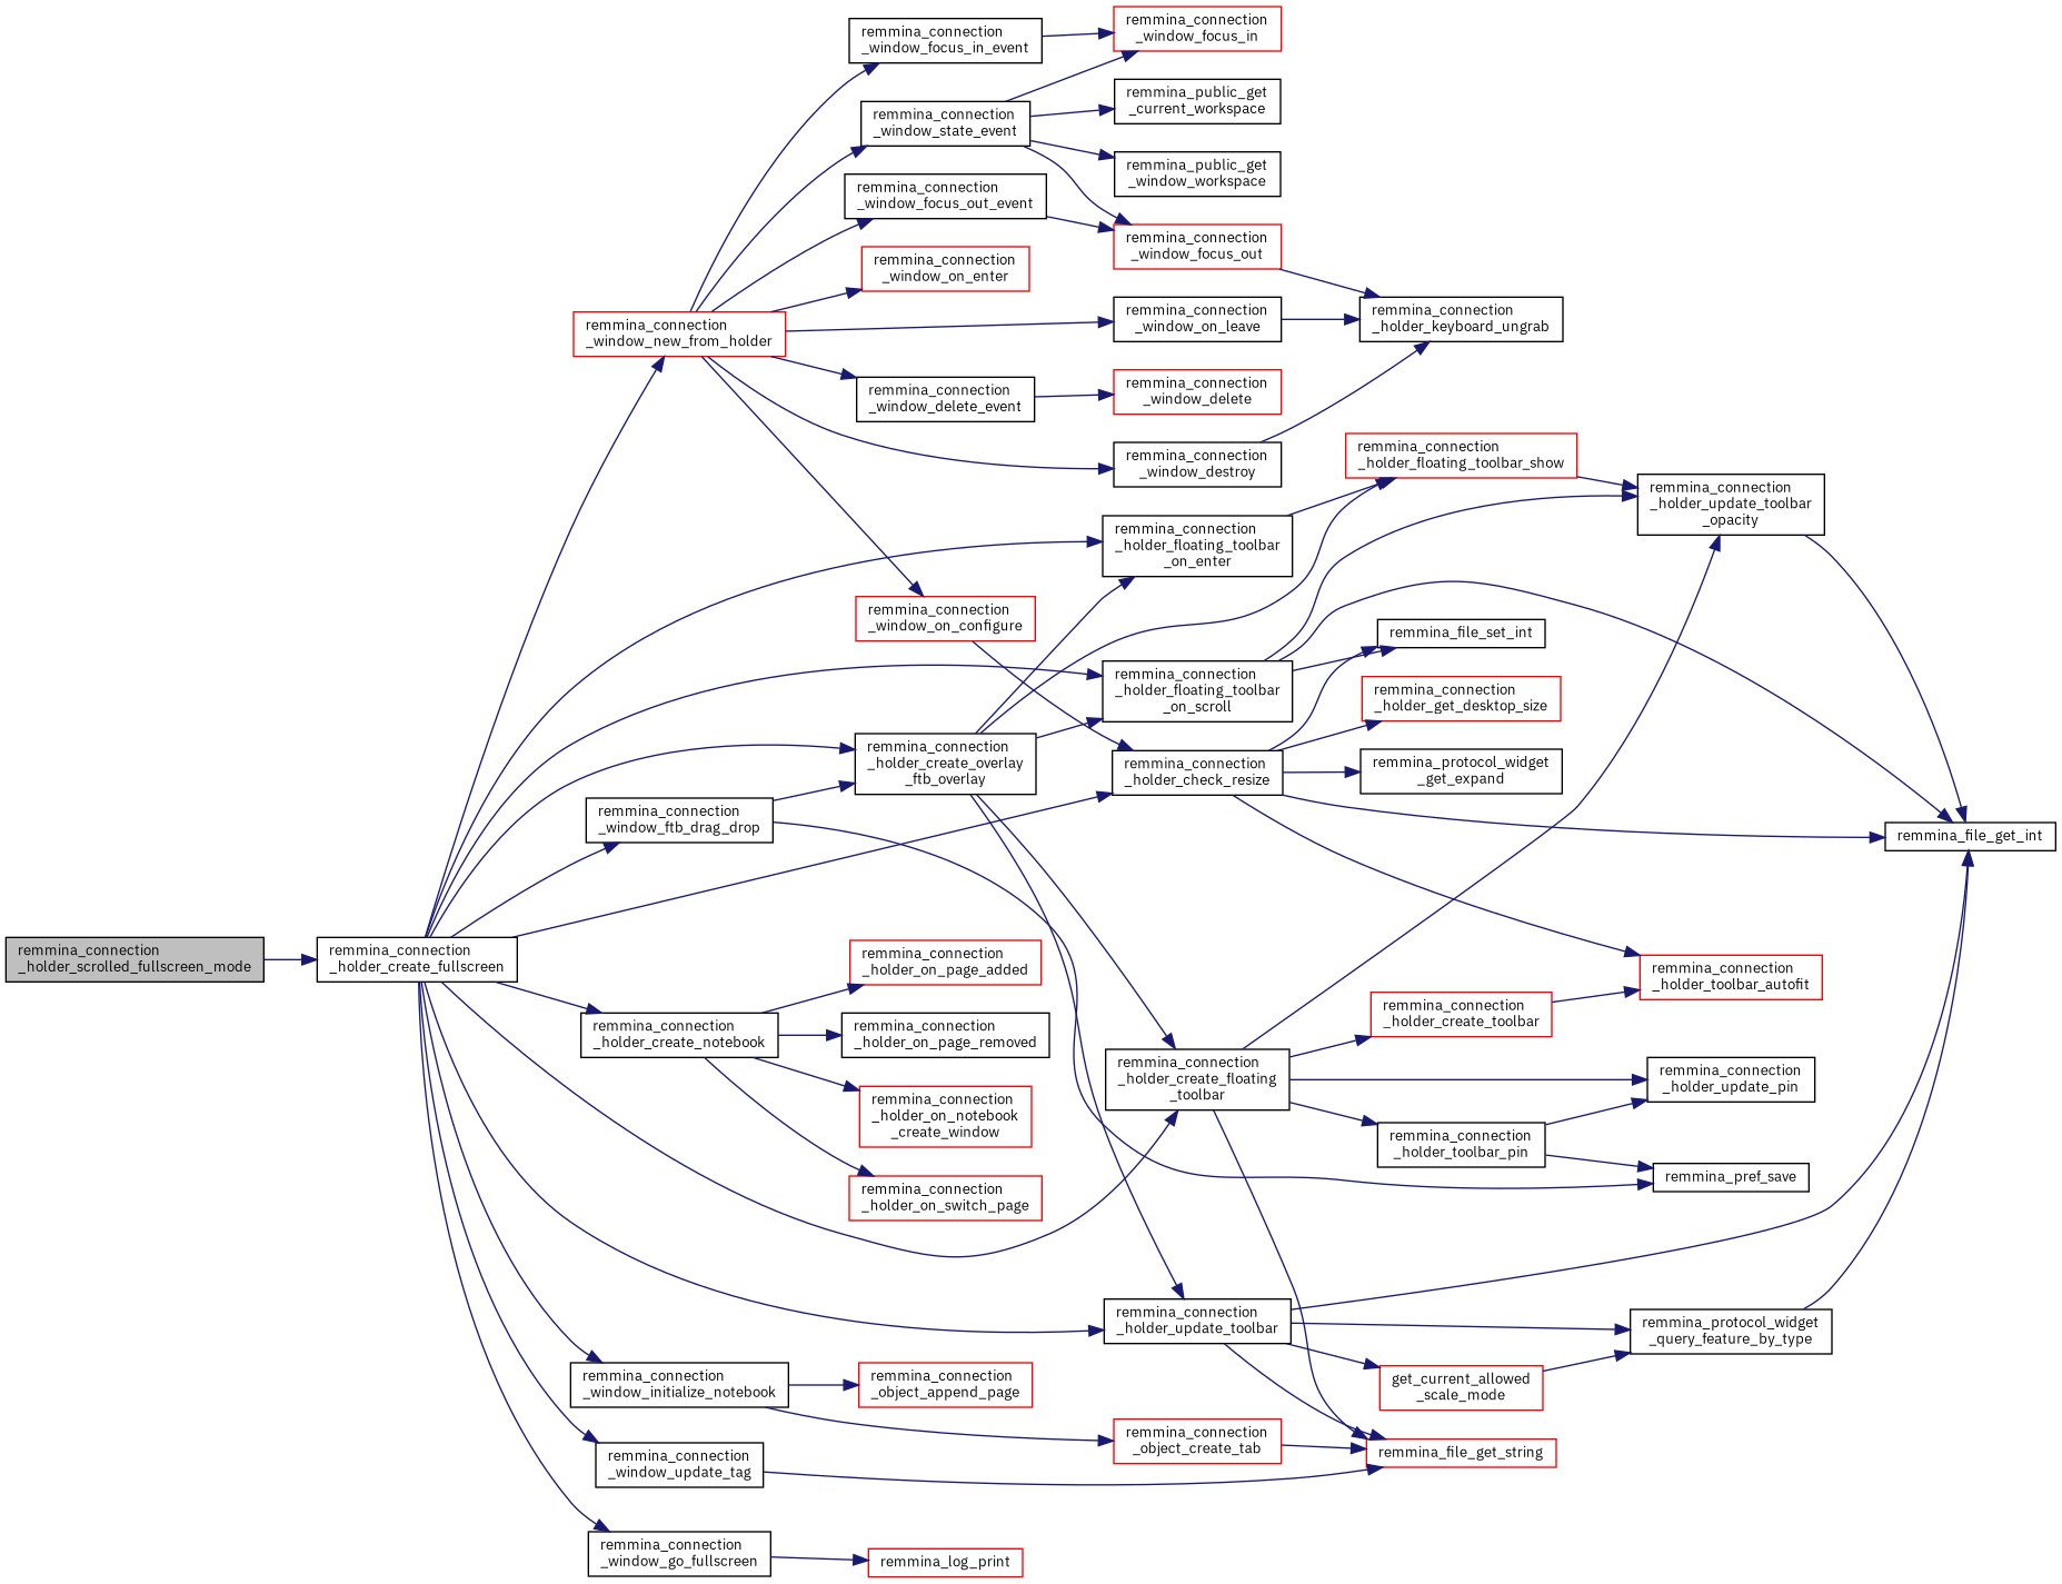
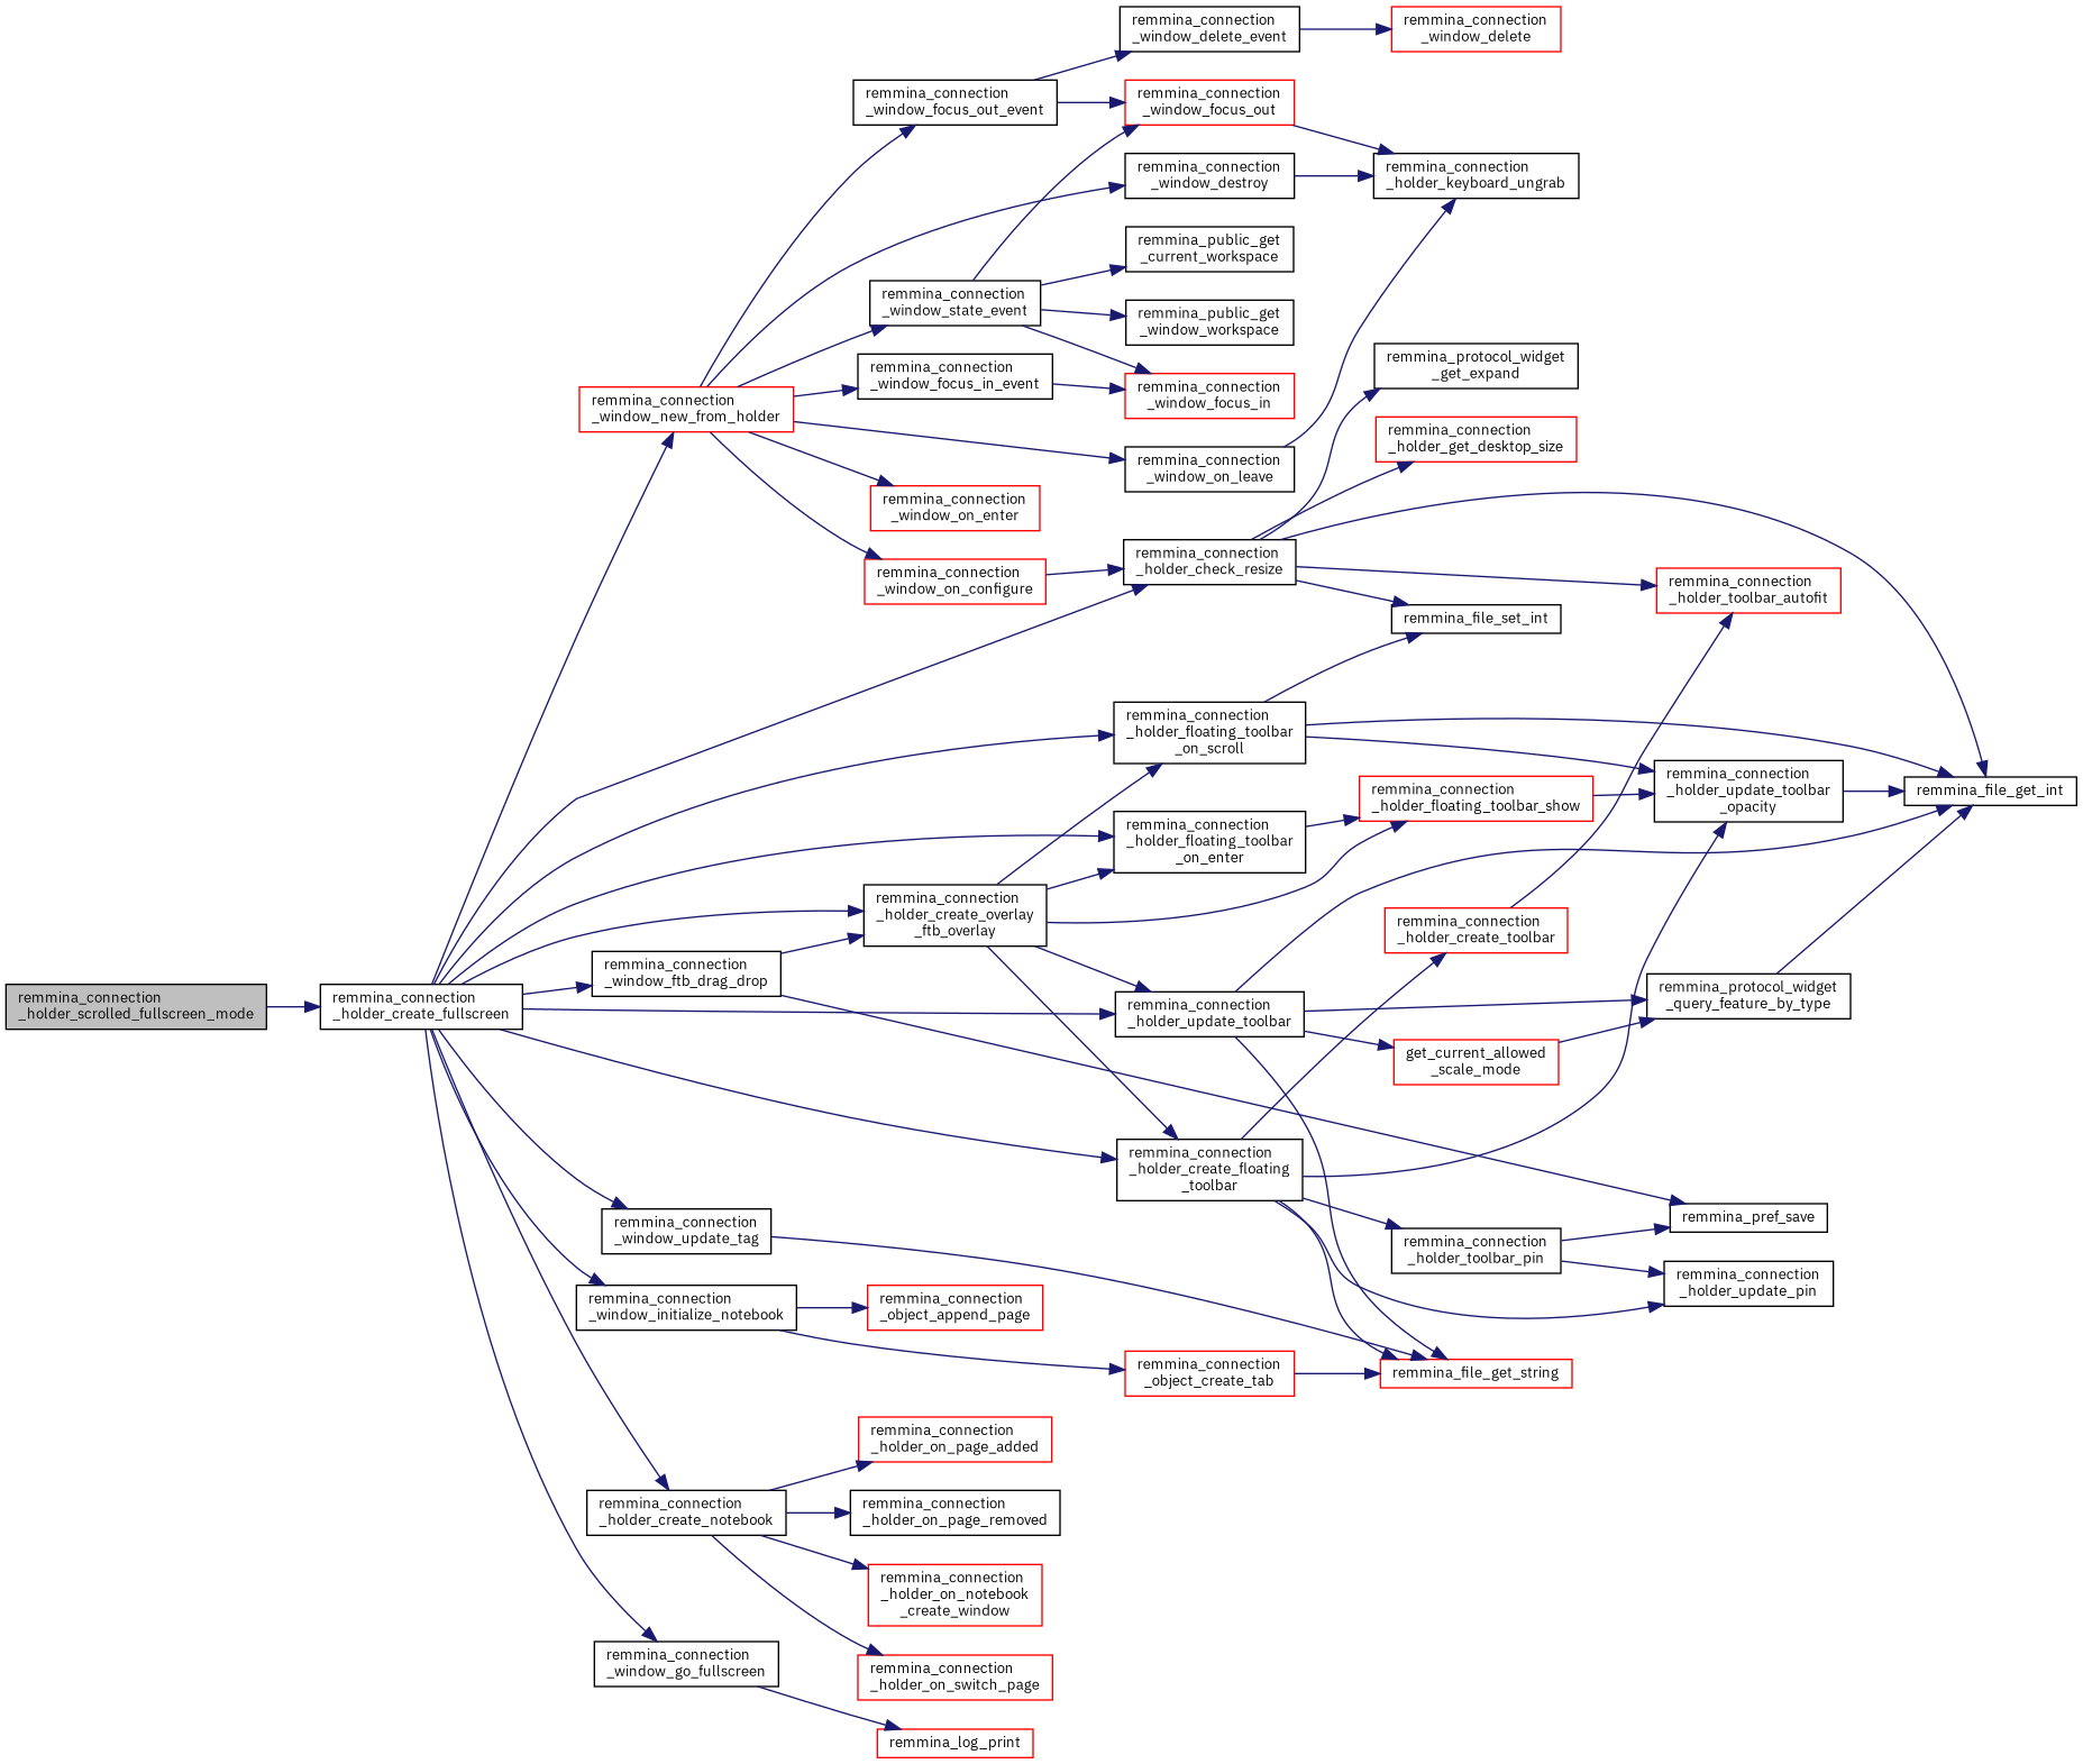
  digraph {
    fontname="IBM Plex Sans"
    rankdir=LR
    node [color=black fillcolor=white fontname="IBM Plex Sans" fontsize=10 shape=record style=filled]
    edge [color=midnightblue fontname="IBM Plex Sans" fontsize=10 labelfontname=Helvetica labelfontsize=10 style=solid]
    n1 [fillcolor=grey75 fontcolor=black height=0.2 label="remmina_connection\l_holder_scrolled_fullscreen_mode" width=0.4]
    n2 [height=0.2 label="remmina_connection\l_holder_create_fullscreen" width=0.4]
    n3 [color=red height=0.2 label="remmina_connection\l_window_new_from_holder" width=0.4]
    n4 [height=0.2 label="remmina_connection\l_holder_check_resize" width=0.4]
    n5 [height=0.2 label="remmina_connection\l_holder_create_notebook" width=0.4]
    n6 [height=0.2 label="remmina_connection\l_window_initialize_notebook" width=0.4]
    n7 [height=0.2 label="remmina_connection\l_window_update_tag" width=0.4]
    n8 [height=0.2 label="remmina_connection\l_holder_create_overlay\l_ftb_overlay" width=0.4]
    n9 [height=0.2 label="remmina_connection\l_holder_create_floating\l_toolbar" width=0.4]
    n10 [height=0.2 label="remmina_connection\l_holder_update_toolbar" width=0.4]
    n11 [height=0.2 label="remmina_connection\l_holder_floating_toolbar\l_on_enter" width=0.4]
    n12 [height=0.2 label="remmina_connection\l_holder_floating_toolbar\l_on_scroll" width=0.4]
    n13 [height=0.2 label="remmina_connection\l_window_ftb_drag_drop" width=0.4]
    n14 [height=0.2 label="remmina_connection\l_window_go_fullscreen" width=0.4]
    n15 [height=0.2 label="remmina_connection\l_window_delete_event" width=0.4]
    n16 [height=0.2 label="remmina_connection\l_window_destroy" width=0.4]
    n17 [height=0.2 label="remmina_connection\l_window_state_event" width=0.4]
    n18 [height=0.2 label="remmina_connection\l_window_focus_in_event" width=0.4]
    n19 [height=0.2 label="remmina_connection\l_window_focus_out_event" width=0.4]
    n20 [color=red height=0.2 label="remmina_connection\l_window_on_enter" width=0.4]
    n21 [height=0.2 label="remmina_connection\l_window_on_leave" width=0.4]
    n22 [color=red height=0.2 label="remmina_connection\l_window_on_configure" width=0.4]
    n23 [color=red height=0.2 label="remmina_connection\l_holder_get_desktop_size" width=0.4]
    n24 [height=0.2 label="remmina_protocol_widget\l_get_expand" width=0.4]
    n25 [height=0.2 label=remmina_file_get_int width=0.4]
    n26 [height=0.2 label=remmina_file_set_int width=0.4]
    n27 [color=red height=0.2 label="remmina_connection\l_holder_toolbar_autofit" width=0.4]
    n28 [color=red height=0.2 label="remmina_connection\l_holder_on_notebook\l_create_window" width=0.4]
    n29 [color=red height=0.2 label="remmina_connection\l_holder_on_switch_page" width=0.4]
    n30 [color=red height=0.2 label="remmina_connection\l_holder_on_page_added" width=0.4]
    n31 [height=0.2 label="remmina_connection\l_holder_on_page_removed" width=0.4]
    n32 [color=red height=0.2 label="remmina_connection\l_object_create_tab" width=0.4]
    n33 [color=red height=0.2 label="remmina_connection\l_object_append_page" width=0.4]
    n34 [color=red height=0.2 label=remmina_file_get_string width=0.4]
    n35 [color=red height=0.2 label="remmina_connection\l_holder_floating_toolbar_show" width=0.4]
    n36 [color=red height=0.2 label="remmina_connection\l_holder_create_toolbar" width=0.4]
    n37 [height=0.2 label="remmina_connection\l_holder_toolbar_pin" width=0.4]
    n38 [height=0.2 label="remmina_connection\l_holder_update_pin" width=0.4]
    n39 [height=0.2 label="remmina_connection\l_holder_update_toolbar\l_opacity" width=0.4]
    n40 [color=red height=0.2 label="get_current_allowed\l_scale_mode" width=0.4]
    n41 [height=0.2 label="remmina_protocol_widget\l_query_feature_by_type" width=0.4]
    n42 [height=0.2 label=remmina_pref_save width=0.4]
    n43 [color=red height=0.2 label=remmina_log_print width=0.4]
    n44 [color=red height=0.2 label="remmina_connection\l_window_delete" width=0.4]
    n45 [height=0.2 label="remmina_connection\l_holder_keyboard_ungrab" width=0.4]
    n46 [color=red height=0.2 label="remmina_connection\l_window_focus_in" width=0.4]
    n47 [color=red height=0.2 label="remmina_connection\l_window_focus_out" width=0.4]
    n48 [height=0.2 label="remmina_public_get\l_current_workspace" width=0.4]
    n49 [height=0.2 label="remmina_public_get\l_window_workspace" width=0.4]
    n1 -> n2
    n2 -> n3
    n2 -> n4
    n2 -> n5
    n2 -> n6
    n2 -> n7
    n2 -> n8
    n2 -> n9
    n2 -> n10
    n2 -> n11
    n2 -> n12
    n2 -> n13
    n2 -> n14
-   n3 -> n15
+   n19 -> n15
    n3 -> n16
    n3 -> n17
    n3 -> n18
    n3 -> n19
    n3 -> n20
    n3 -> n21
    n3 -> n22
    n4 -> n23
    n4 -> n24
    n4 -> n25
    n4 -> n26
    n4 -> n27
    n5 -> n28
    n5 -> n29
    n5 -> n30
    n5 -> n31
    n6 -> n32
    n6 -> n33
    n7 -> n34
    n8 -> n9
    n8 -> n10
    n8 -> n11
    n8 -> n12
    n8 -> n35
    n9 -> n34
    n9 -> n36
    n9 -> n37
    n9 -> n38
    n9 -> n39
    n10 -> n25
    n10 -> n34
    n10 -> n40
    n10 -> n41
    n11 -> n35
    n12 -> n25
    n12 -> n26
    n12 -> n39
    n13 -> n8
    n13 -> n42
    n14 -> n43
    n15 -> n44
    n16 -> n45
    n17 -> n46
    n17 -> n47
    n17 -> n48
    n17 -> n49
    n18 -> n46
    n19 -> n47
    n21 -> n45
    n22 -> n4
    n32 -> n34
    n35 -> n39
    n36 -> n27
    n37 -> n38
    n37 -> n42
    n39 -> n25
    n40 -> n41
    n41 -> n25
    n47 -> n45
  }
